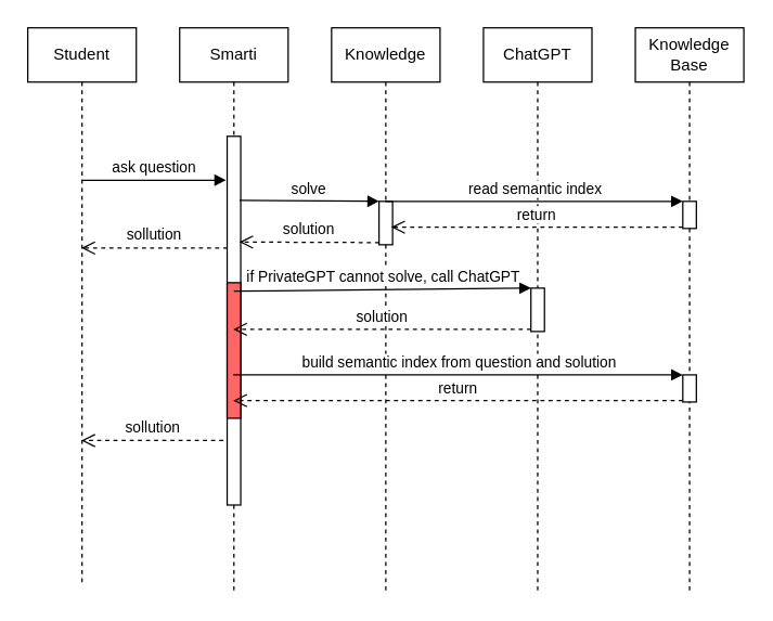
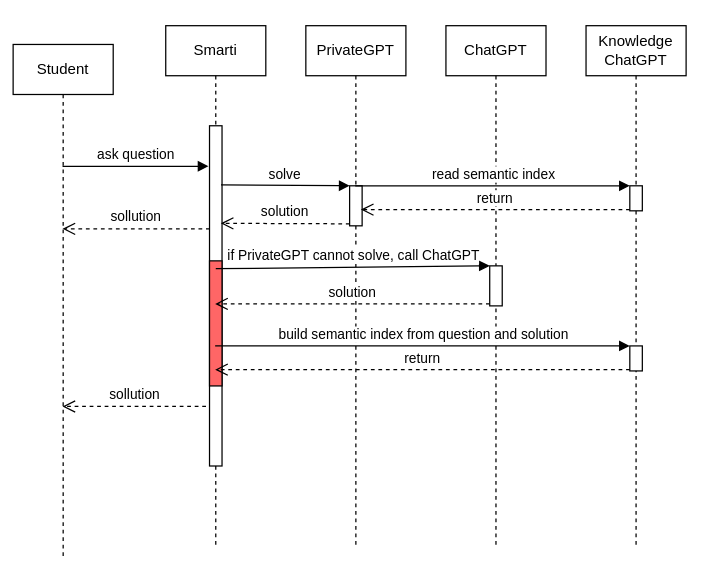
  <mxCell id="0" />
  <mxCell id="1" parent="0" />
- <mxCell id="2" value="Student" style="shape=umlLifeline;perimeter=lifelinePerimeter;whiteSpace=wrap;html=1;container=1;collapsible=0;recursiveResize=0;outlineConnect=0;" vertex="1" parent="1"><mxGeometry x="20" y="20" width="80" height="412" as="geometry" /></mxCell>
+ <mxCell id="2" value="Student" style="shape=umlLifeline;perimeter=lifelinePerimeter;whiteSpace=wrap;html=1;container=1;collapsible=0;recursiveResize=0;outlineConnect=0;" vertex="1" parent="1"><mxGeometry x="10" y="35" width="80" height="412" as="geometry" /></mxCell>
  <mxCell id="3" value="Smarti" style="shape=umlLifeline;perimeter=lifelinePerimeter;whiteSpace=wrap;html=1;container=1;collapsible=0;recursiveResize=0;outlineConnect=0;" vertex="1" parent="1"><mxGeometry x="132" y="20" width="80" height="416" as="geometry" /></mxCell>
  <mxCell id="4" value="" style="html=1;points=[];perimeter=orthogonalPerimeter;" vertex="1" parent="3"><mxGeometry x="35" y="80" width="10" height="272" as="geometry" /></mxCell>
  <mxCell id="5" value="" style="html=1;points=[];perimeter=orthogonalPerimeter;fillColor=#FF6666;" vertex="1" parent="3"><mxGeometry x="35" y="188" width="10" height="100" as="geometry" /></mxCell>
  <mxCell id="6" value="ask question" style="html=1;verticalAlign=bottom;endArrow=block;entryX=-0.083;entryY=0.119;entryDx=0;entryDy=0;entryPerimeter=0;" edge="1" target="4" parent="1" source="2"><mxGeometry relative="1" as="geometry"><mxPoint x="97" y="100" as="sourcePoint" /></mxGeometry></mxCell>
  <mxCell id="7" value="sollution" style="html=1;verticalAlign=bottom;endArrow=open;dashed=1;endSize=8;exitX=-0.283;exitY=0.825;exitDx=0;exitDy=0;exitPerimeter=0;" edge="1" source="4" parent="1" target="2"><mxGeometry relative="1" as="geometry"><mxPoint x="97" y="176" as="targetPoint" /></mxGeometry></mxCell>
- <mxCell id="8" value="Knowledge" style="shape=umlLifeline;perimeter=lifelinePerimeter;whiteSpace=wrap;html=1;container=1;collapsible=0;recursiveResize=0;outlineConnect=0;" vertex="1" parent="1"><mxGeometry x="244" y="20" width="80" height="416" as="geometry" /></mxCell>
+ <mxCell id="8" value="PrivateGPT" style="shape=umlLifeline;perimeter=lifelinePerimeter;whiteSpace=wrap;html=1;container=1;collapsible=0;recursiveResize=0;outlineConnect=0;" vertex="1" parent="1"><mxGeometry x="244" y="20" width="80" height="416" as="geometry" /></mxCell>
  <mxCell id="9" value="" style="html=1;points=[];perimeter=orthogonalPerimeter;" vertex="1" parent="8"><mxGeometry x="35" y="128" width="10" height="32" as="geometry" /></mxCell>
  <mxCell id="10" value="solve" style="html=1;verticalAlign=bottom;endArrow=block;entryX=0;entryY=0;exitX=0.917;exitY=0.174;exitDx=0;exitDy=0;exitPerimeter=0;" edge="1" target="9" parent="1" source="4"><mxGeometry relative="1" as="geometry"><mxPoint x="184" y="148" as="sourcePoint" /></mxGeometry></mxCell>
  <mxCell id="11" value="solution" style="html=1;verticalAlign=bottom;endArrow=open;dashed=1;endSize=8;exitX=0;exitY=0.95;" edge="1" source="9" parent="1"><mxGeometry relative="1" as="geometry"><mxPoint x="176" y="178" as="targetPoint" /></mxGeometry></mxCell>
  <mxCell id="12" value="ChatGPT" style="shape=umlLifeline;perimeter=lifelinePerimeter;whiteSpace=wrap;html=1;container=1;collapsible=0;recursiveResize=0;outlineConnect=0;" vertex="1" parent="1"><mxGeometry x="356" y="20" width="80" height="416" as="geometry" /></mxCell>
  <mxCell id="13" value="" style="html=1;points=[];perimeter=orthogonalPerimeter;" vertex="1" parent="12"><mxGeometry x="35" y="192" width="10" height="32" as="geometry" /></mxCell>
- <mxCell id="14" value="Knowledge&lt;br&gt;Base" style="shape=umlLifeline;perimeter=lifelinePerimeter;whiteSpace=wrap;html=1;container=1;collapsible=0;recursiveResize=0;outlineConnect=0;" vertex="1" parent="1"><mxGeometry x="468" y="20" width="80" height="416" as="geometry" /></mxCell>
+ <mxCell id="14" value="Knowledge&lt;br&gt;ChatGPT" style="shape=umlLifeline;perimeter=lifelinePerimeter;whiteSpace=wrap;html=1;container=1;collapsible=0;recursiveResize=0;outlineConnect=0;" vertex="1" parent="1"><mxGeometry x="468" y="20" width="80" height="416" as="geometry" /></mxCell>
  <mxCell id="15" value="" style="html=1;points=[];perimeter=orthogonalPerimeter;" vertex="1" parent="14"><mxGeometry x="35" y="128" width="10" height="20" as="geometry" /></mxCell>
  <mxCell id="16" value="" style="html=1;points=[];perimeter=orthogonalPerimeter;fillColor=#FFFFFF;" vertex="1" parent="14"><mxGeometry x="35" y="256" width="10" height="20" as="geometry" /></mxCell>
  <mxCell id="17" value="return" style="html=1;verticalAlign=bottom;endArrow=open;dashed=1;endSize=8;exitX=0;exitY=0.95;" edge="1" source="15" parent="1"><mxGeometry relative="1" as="geometry"><mxPoint x="288" y="167" as="targetPoint" /></mxGeometry></mxCell>
  <mxCell id="18" value="read semantic index" style="html=1;verticalAlign=bottom;endArrow=block;entryX=0;entryY=0;" edge="1" target="15" parent="1" source="8"><mxGeometry relative="1" as="geometry"><mxPoint x="433" y="148" as="sourcePoint" /></mxGeometry></mxCell>
  <mxCell id="19" value="if PrivateGPT cannot solve, call ChatGPT" style="html=1;verticalAlign=bottom;endArrow=block;entryX=0;entryY=0;exitX=0.5;exitY=0.063;exitDx=0;exitDy=0;exitPerimeter=0;" edge="1" target="13" parent="1" source="5"><mxGeometry relative="1" as="geometry"><mxPoint x="321" y="212" as="sourcePoint" /></mxGeometry></mxCell>
  <mxCell id="20" value="solution" style="html=1;verticalAlign=bottom;endArrow=open;dashed=1;endSize=8;exitX=0;exitY=0.95;" edge="1" source="13" parent="1" target="3"><mxGeometry relative="1" as="geometry"><mxPoint x="321" y="288" as="targetPoint" /></mxGeometry></mxCell>
  <mxCell id="21" value="build semantic index from question and solution" style="html=1;verticalAlign=bottom;endArrow=block;entryX=0;entryY=0;" edge="1" target="16" parent="1" source="3"><mxGeometry relative="1" as="geometry"><mxPoint x="328" y="276" as="sourcePoint" /></mxGeometry></mxCell>
  <mxCell id="22" value="return" style="html=1;verticalAlign=bottom;endArrow=open;dashed=1;endSize=8;exitX=0;exitY=0.95;" edge="1" source="16" parent="1" target="3"><mxGeometry relative="1" as="geometry"><mxPoint x="433" y="352" as="targetPoint" /></mxGeometry></mxCell>
  <mxCell id="23" value="sollution" style="html=1;verticalAlign=bottom;endArrow=open;dashed=1;endSize=8;exitX=0.017;exitY=0.303;exitDx=0;exitDy=0;exitPerimeter=0;" edge="1" parent="1" source="4" target="2"><mxGeometry relative="1" as="geometry"><mxPoint x="63.5" y="328.4" as="targetPoint" /><mxPoint x="168.17" y="328.4" as="sourcePoint" /></mxGeometry></mxCell>
